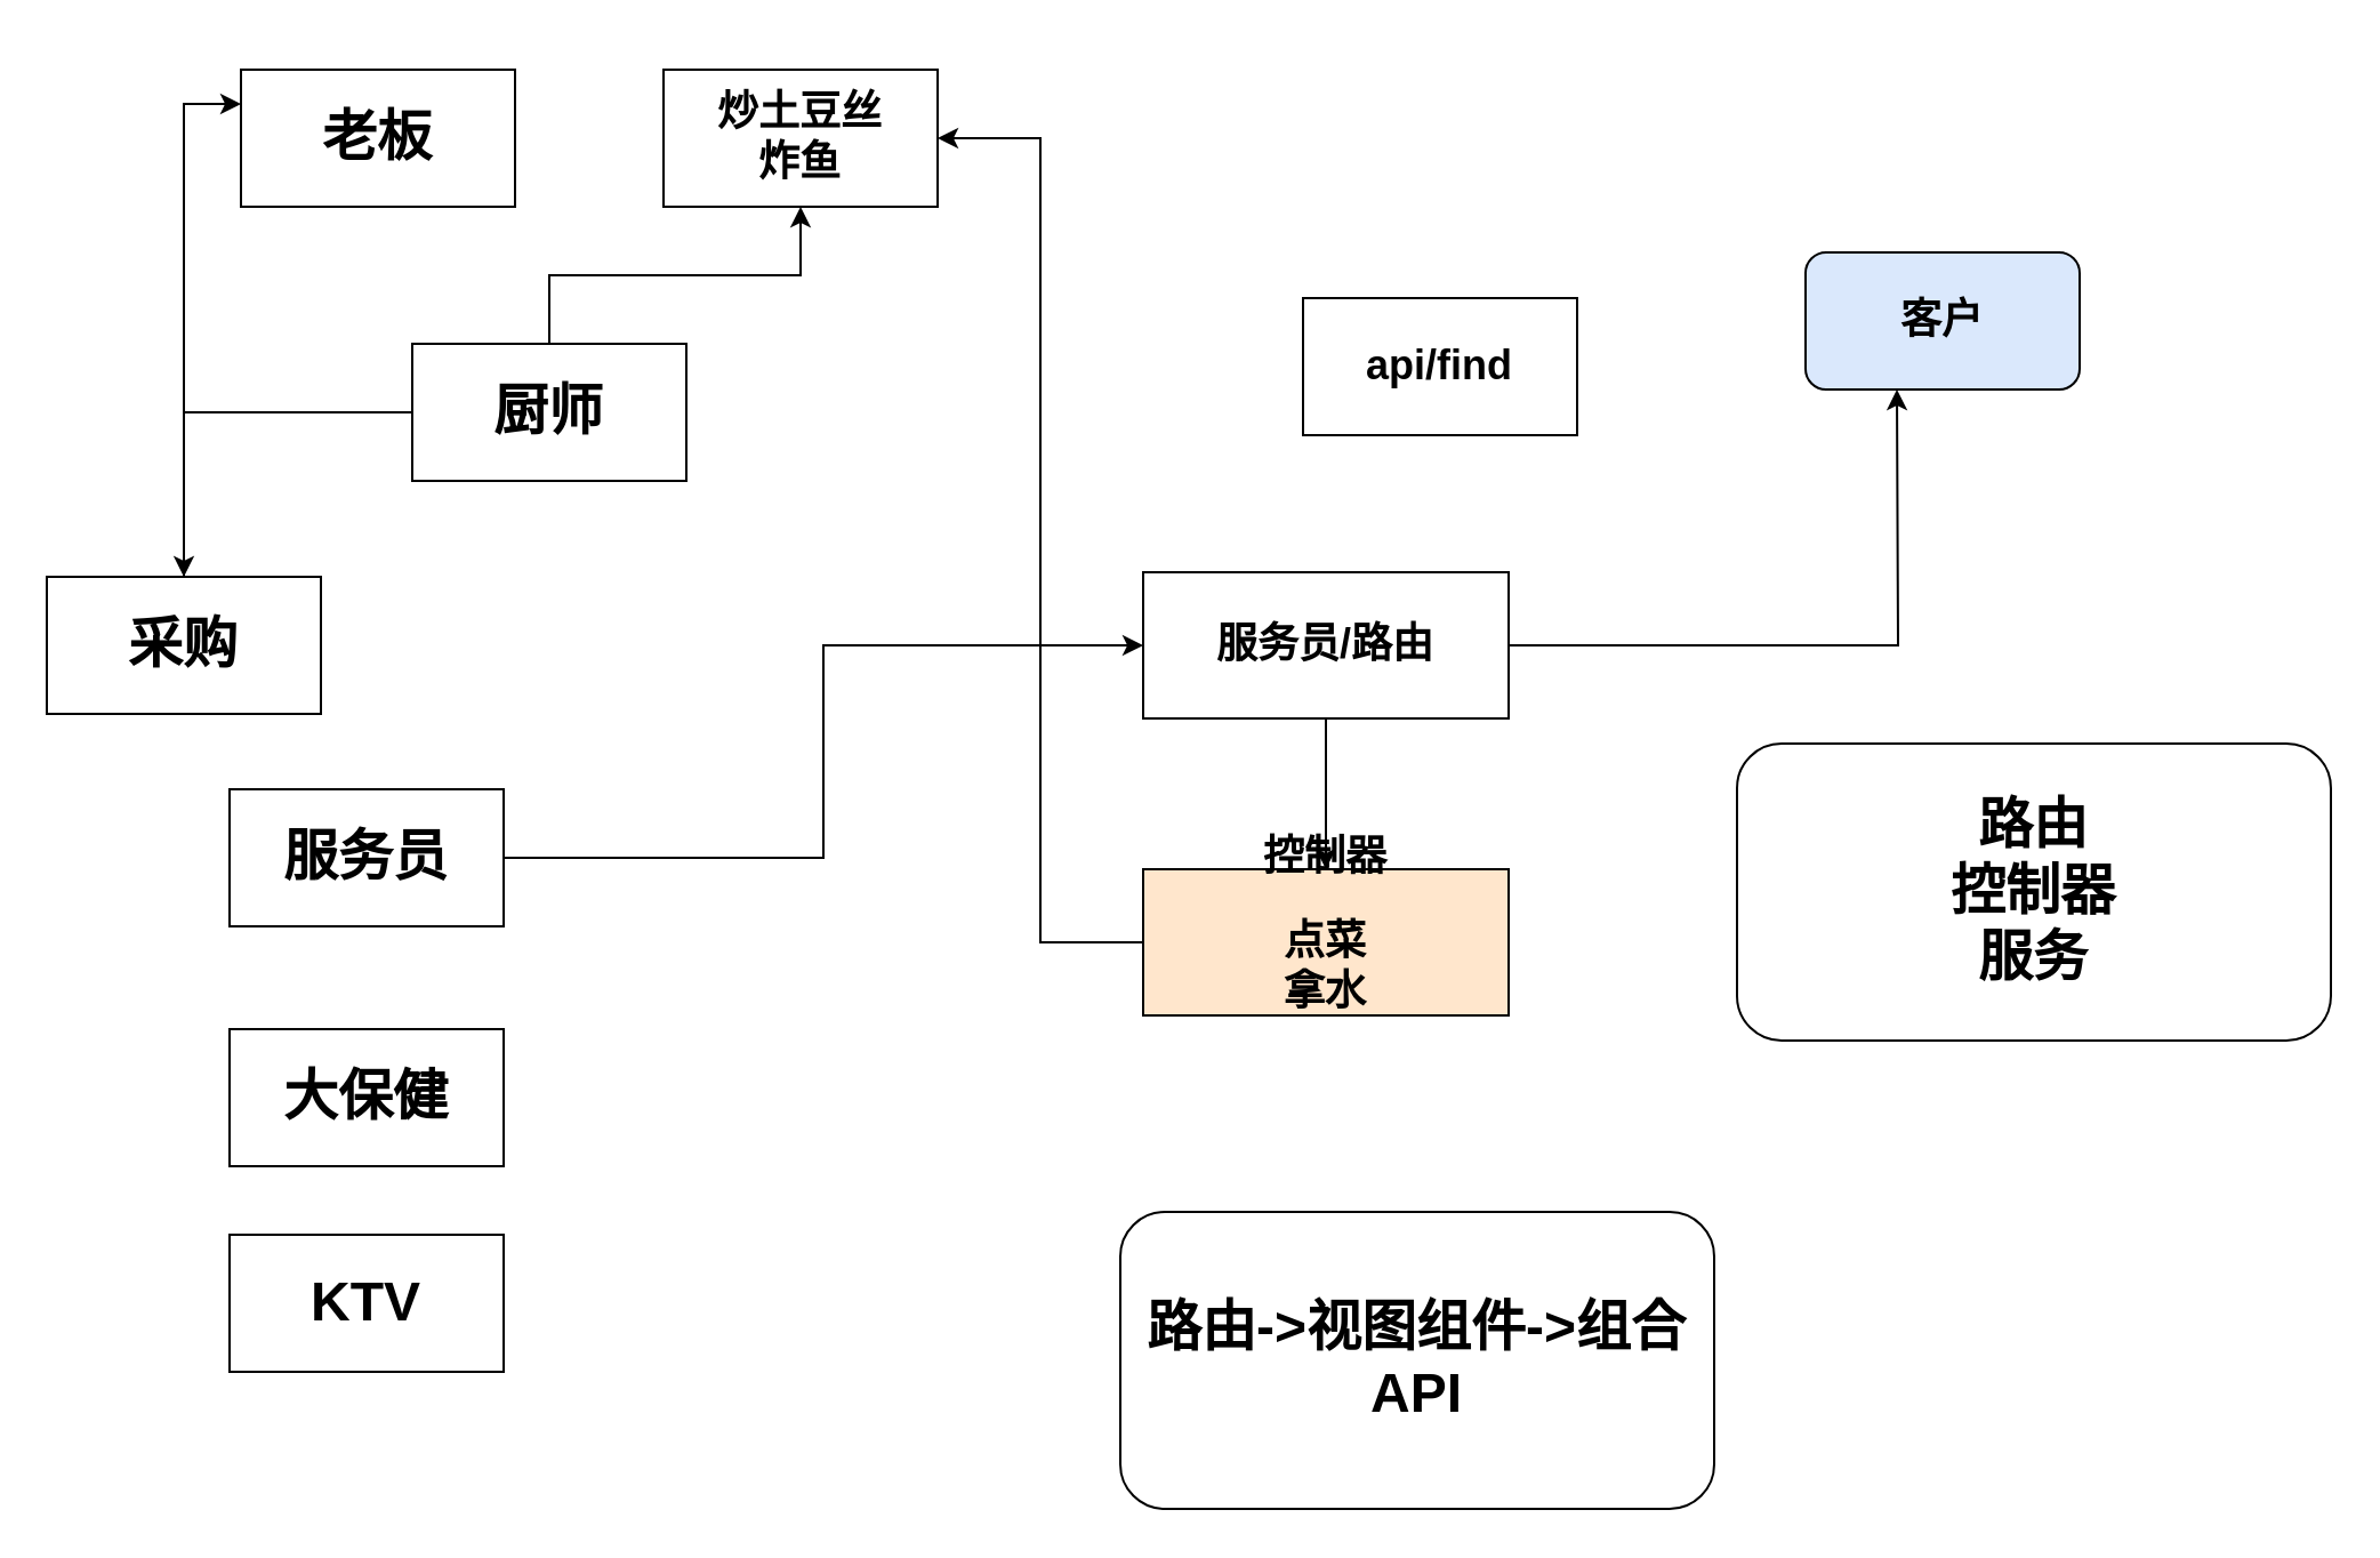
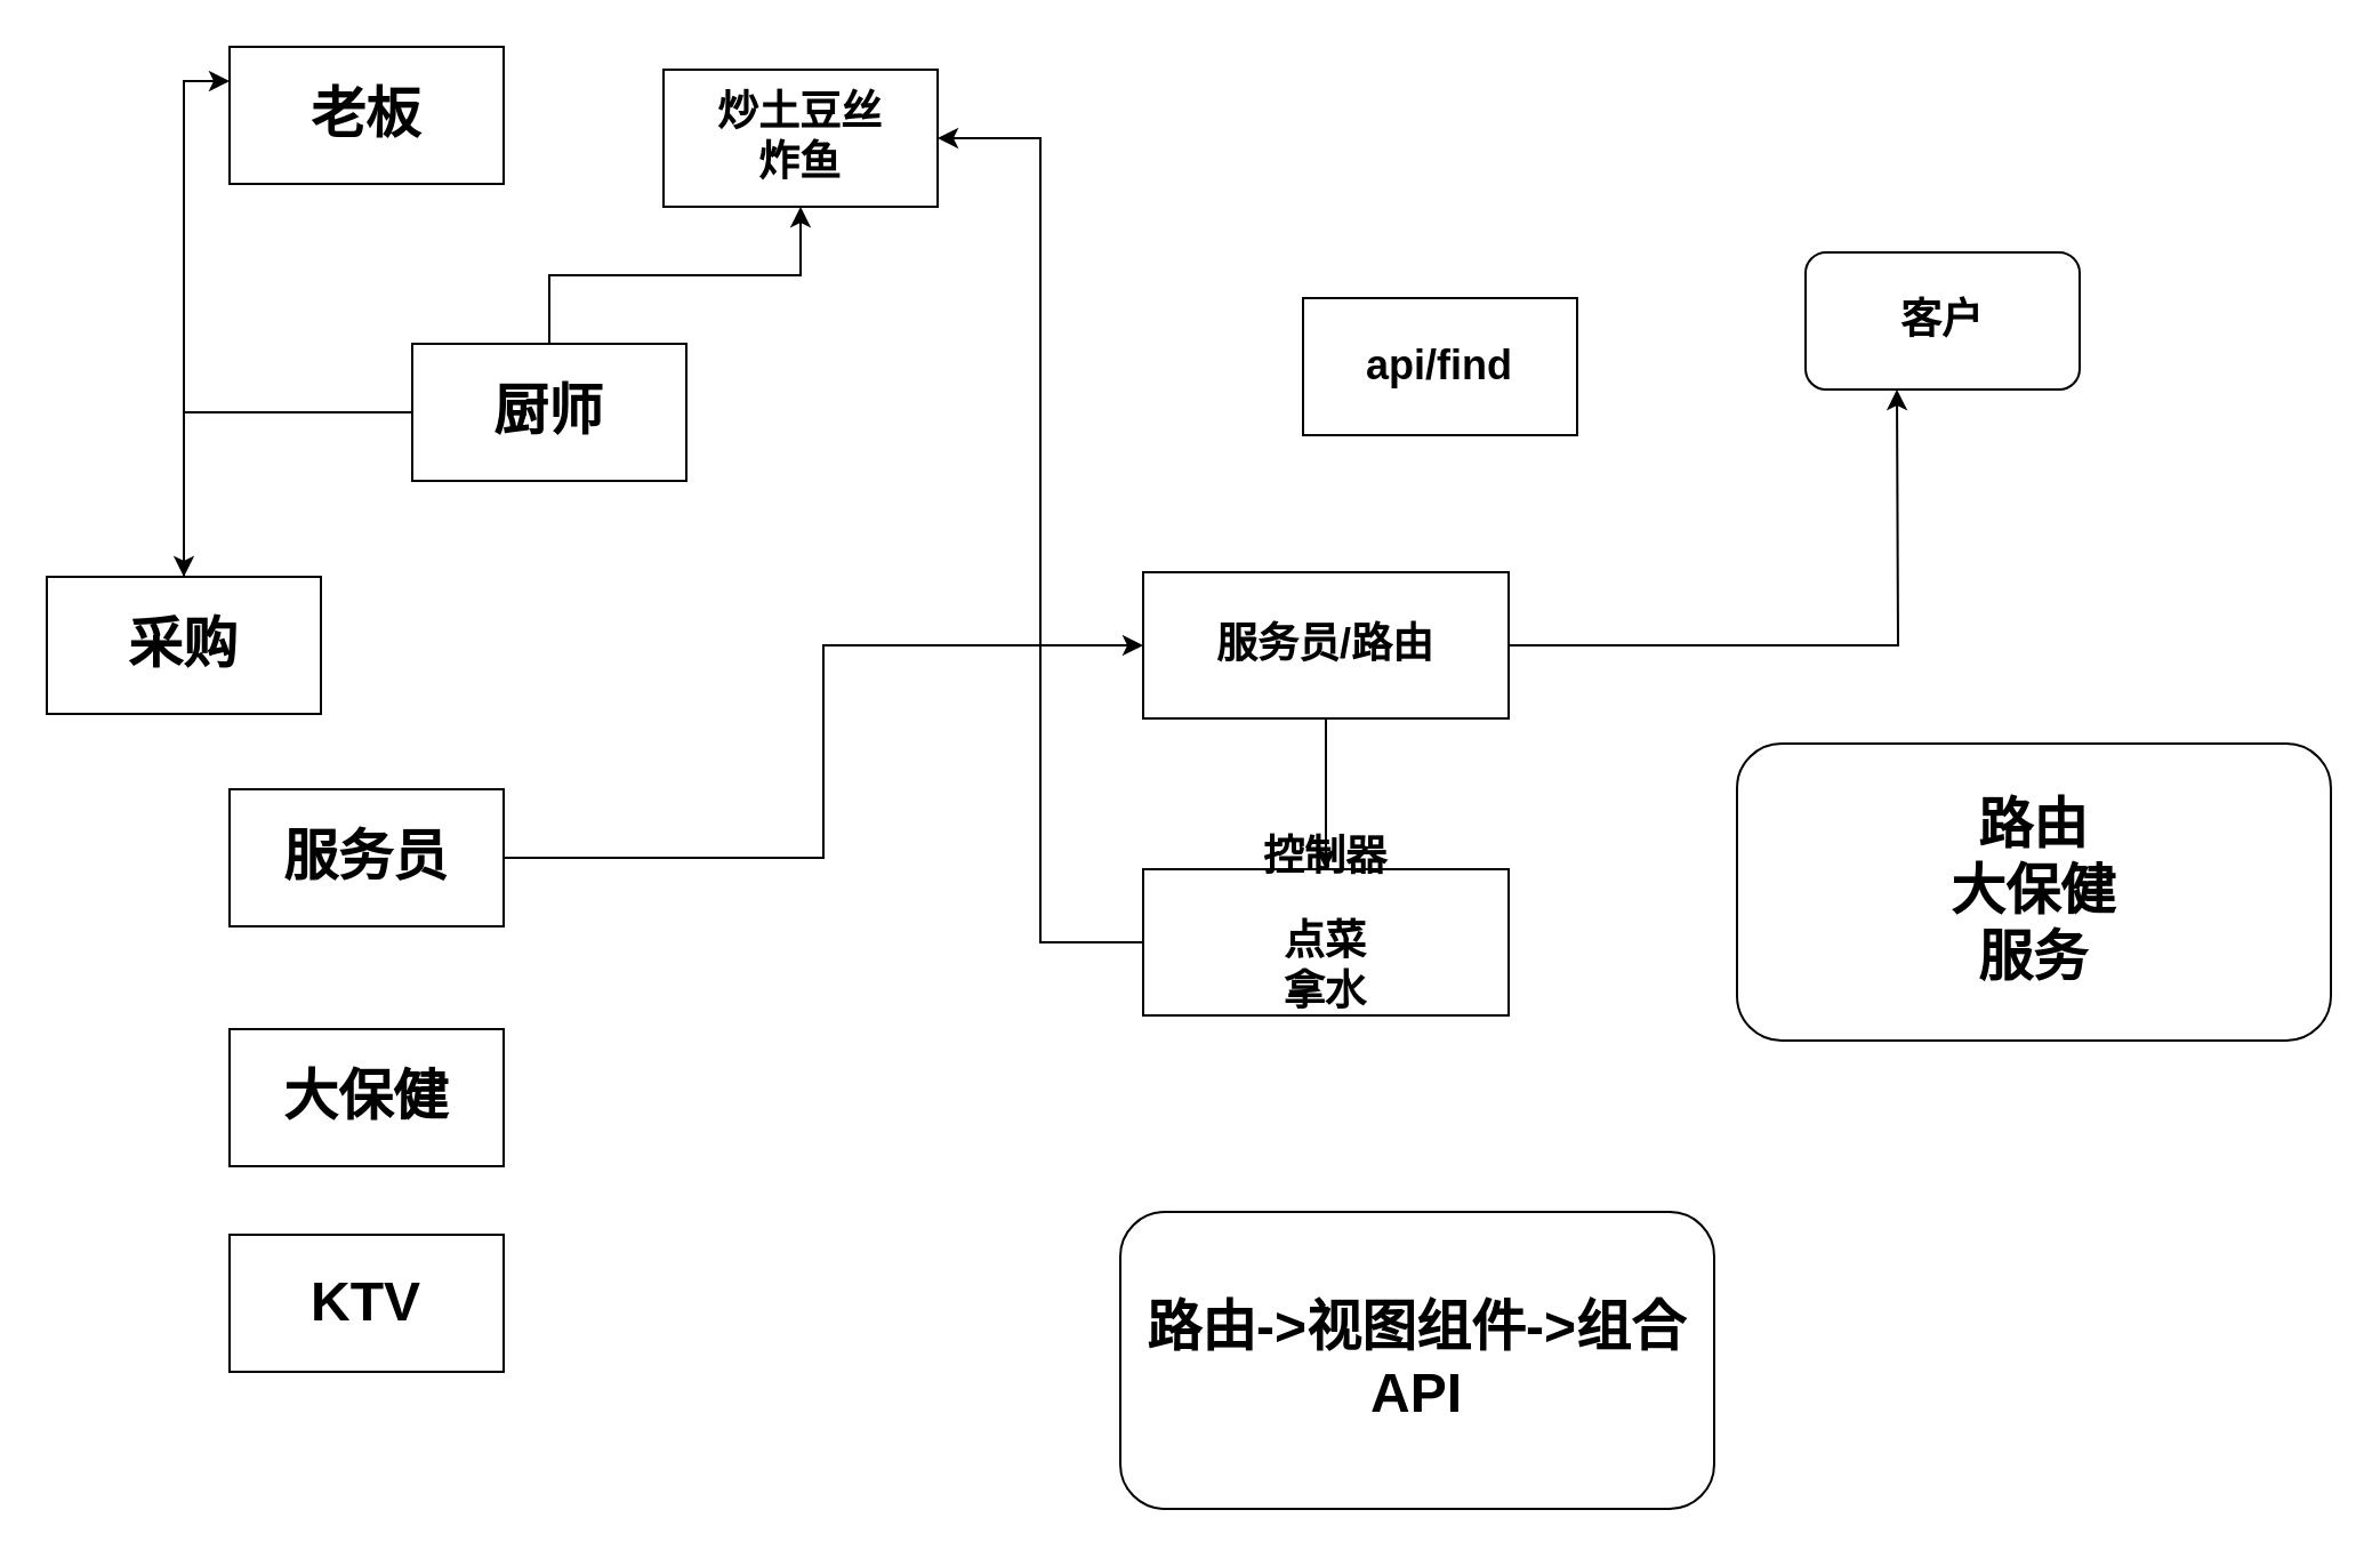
  <mxCell id="0" />
  <mxCell id="1" parent="0" />
- <mxCell id="2" value="&lt;h1&gt;老板&lt;/h1&gt;" style="rounded=0;whiteSpace=wrap;html=1;" parent="1" vertex="1"><mxGeometry x="105" y="30" width="120" height="60" as="geometry" /></mxCell>
+ <mxCell id="2" value="&lt;h1&gt;老板&lt;/h1&gt;" style="rounded=0;whiteSpace=wrap;html=1;" parent="1" vertex="1"><mxGeometry x="100" y="20" width="120" height="60" as="geometry" /></mxCell>
  <mxCell id="3" style="edgeStyle=orthogonalEdgeStyle;rounded=0;orthogonalLoop=1;jettySize=auto;html=1;entryX=0;entryY=0.25;entryDx=0;entryDy=0;" parent="1" source="4" target="2" edge="1"><mxGeometry relative="1" as="geometry" /></mxCell>
  <mxCell id="4" value="&lt;h1&gt;采购&lt;/h1&gt;" style="rounded=0;whiteSpace=wrap;html=1;" parent="1" vertex="1"><mxGeometry x="20" y="252" width="120" height="60" as="geometry" /></mxCell>
  <mxCell id="5" value="" style="edgeStyle=orthogonalEdgeStyle;rounded=0;orthogonalLoop=1;jettySize=auto;html=1;" parent="1" source="7" target="19" edge="1"><mxGeometry relative="1" as="geometry" /></mxCell>
  <mxCell id="6" style="edgeStyle=orthogonalEdgeStyle;rounded=0;orthogonalLoop=1;jettySize=auto;html=1;" parent="1" source="7" target="4" edge="1"><mxGeometry relative="1" as="geometry" /></mxCell>
  <mxCell id="7" value="&lt;h1&gt;厨师&lt;/h1&gt;" style="rounded=0;whiteSpace=wrap;html=1;" parent="1" vertex="1"><mxGeometry x="180" y="150" width="120" height="60" as="geometry" /></mxCell>
  <mxCell id="8" style="edgeStyle=orthogonalEdgeStyle;rounded=0;orthogonalLoop=1;jettySize=auto;html=1;entryX=0;entryY=0.5;entryDx=0;entryDy=0;" parent="1" source="9" target="15" edge="1"><mxGeometry relative="1" as="geometry"><mxPoint x="410" y="310" as="targetPoint" /></mxGeometry></mxCell>
  <mxCell id="9" value="&lt;h1&gt;服务员&lt;/h1&gt;" style="rounded=0;whiteSpace=wrap;html=1;" parent="1" vertex="1"><mxGeometry x="100" y="345" width="120" height="60" as="geometry" /></mxCell>
  <mxCell id="10" value="&lt;h1&gt;大保健&lt;/h1&gt;" style="rounded=0;whiteSpace=wrap;html=1;" parent="1" vertex="1"><mxGeometry x="100" y="450" width="120" height="60" as="geometry" /></mxCell>
  <mxCell id="11" value="&lt;h1&gt;KTV&lt;/h1&gt;" style="rounded=0;whiteSpace=wrap;html=1;" parent="1" vertex="1"><mxGeometry x="100" y="540" width="120" height="60" as="geometry" /></mxCell>
- <mxCell id="12" value="&lt;h2&gt;客户&lt;/h2&gt;" style="rounded=1;whiteSpace=wrap;html=1;fillColor=#dae8fc;" parent="1" vertex="1"><mxGeometry x="790" y="110" width="120" height="60" as="geometry" /></mxCell>
+ <mxCell id="12" value="&lt;h2&gt;客户&lt;/h2&gt;" style="rounded=1;whiteSpace=wrap;html=1;" parent="1" vertex="1"><mxGeometry x="790" y="110" width="120" height="60" as="geometry" /></mxCell>
  <mxCell id="13" style="edgeStyle=orthogonalEdgeStyle;rounded=0;orthogonalLoop=1;jettySize=auto;html=1;" parent="1" source="15" target="18" edge="1"><mxGeometry relative="1" as="geometry" /></mxCell>
  <mxCell id="14" value="" style="edgeStyle=orthogonalEdgeStyle;rounded=0;orthogonalLoop=1;jettySize=auto;html=1;" parent="1" source="15" edge="1"><mxGeometry relative="1" as="geometry"><mxPoint x="830" y="170" as="targetPoint" /></mxGeometry></mxCell>
  <mxCell id="15" value="&lt;h2&gt;服务员/路由&lt;/h2&gt;" style="rounded=0;whiteSpace=wrap;html=1;" parent="1" vertex="1"><mxGeometry x="500" y="250" width="160" height="64" as="geometry" /></mxCell>
  <mxCell id="16" value="&lt;h2&gt;api/find&lt;/h2&gt;" style="rounded=0;whiteSpace=wrap;html=1;" parent="1" vertex="1"><mxGeometry x="570" y="130" width="120" height="60" as="geometry" /></mxCell>
  <mxCell id="17" style="edgeStyle=orthogonalEdgeStyle;rounded=0;orthogonalLoop=1;jettySize=auto;html=1;entryX=1;entryY=0.5;entryDx=0;entryDy=0;" parent="1" source="18" target="19" edge="1"><mxGeometry relative="1" as="geometry" /></mxCell>
- <mxCell id="18" value="&lt;h2&gt;控制器&lt;/h2&gt;&lt;h2&gt;点菜&lt;br&gt;拿水&lt;/h2&gt;&lt;div&gt;&lt;br&gt;&lt;/div&gt;" style="rounded=0;whiteSpace=wrap;html=1;fillColor=#ffe6cc;" parent="1" vertex="1"><mxGeometry x="500" y="380" width="160" height="64" as="geometry" /></mxCell>
+ <mxCell id="18" value="&lt;h2&gt;控制器&lt;/h2&gt;&lt;h2&gt;点菜&lt;br&gt;拿水&lt;/h2&gt;&lt;div&gt;&lt;br&gt;&lt;/div&gt;" style="rounded=0;whiteSpace=wrap;html=1;" parent="1" vertex="1"><mxGeometry x="500" y="380" width="160" height="64" as="geometry" /></mxCell>
  <mxCell id="19" value="&lt;h2&gt;炒土豆丝&lt;br&gt;炸鱼&lt;/h2&gt;" style="whiteSpace=wrap;html=1;rounded=0;" parent="1" vertex="1"><mxGeometry x="290" y="30" width="120" height="60" as="geometry" /></mxCell>
- <mxCell id="20" value="&lt;h1&gt;路由&lt;br&gt;控制器&lt;br&gt;服务&lt;/h1&gt;" style="rounded=1;whiteSpace=wrap;html=1;" parent="1" vertex="1"><mxGeometry x="760" y="325" width="260" height="130" as="geometry" /></mxCell>
+ <mxCell id="20" value="&lt;h1&gt;路由&lt;br&gt;大保健&lt;br&gt;服务&lt;/h1&gt;" style="rounded=1;whiteSpace=wrap;html=1;" parent="1" vertex="1"><mxGeometry x="760" y="325" width="260" height="130" as="geometry" /></mxCell>
  <mxCell id="21" value="&lt;h1&gt;路由-&amp;gt;视图组件-&amp;gt;组合 API&lt;br&gt;&lt;/h1&gt;" style="rounded=1;whiteSpace=wrap;html=1;" parent="1" vertex="1"><mxGeometry x="490" y="530" width="260" height="130" as="geometry" /></mxCell>
